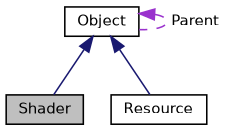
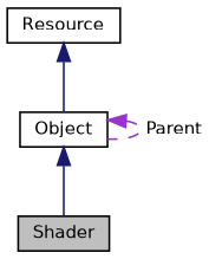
  digraph {
    node [color=black fillcolor=white fontname=Helvetica fontsize=10 shape=record style=filled]
    edge [color=midnightblue dir=back fontname=Helvetica fontsize=10 labelfontname=Helvetica labelfontsize=10 style=solid]
    n1 [fillcolor=grey75 fontcolor=black height=0.2 label=Shader width=0.4]
    n2 [height=0.2 label=Resource width=0.4]
    n3 [height=0.2 label=Object width=0.4]
    n3 -> n1
-   n3 -> n2
+   n2 -> n3
    n3 -> n3 [color=darkorchid3 label=" Parent" style=dashed]
  }
